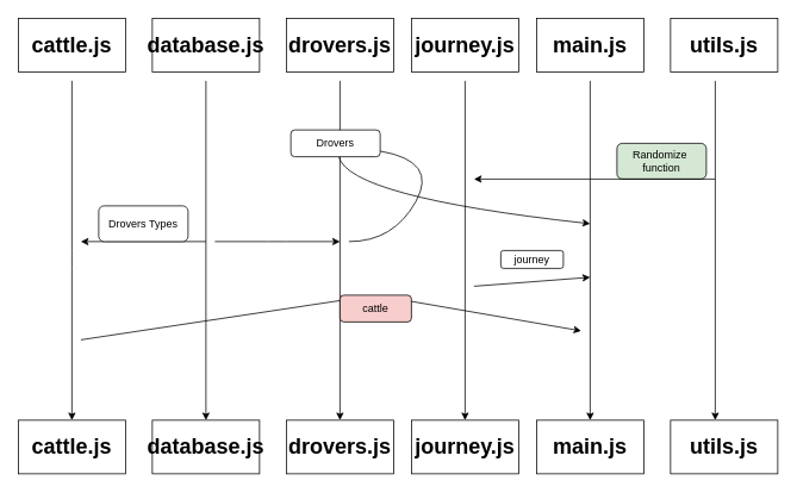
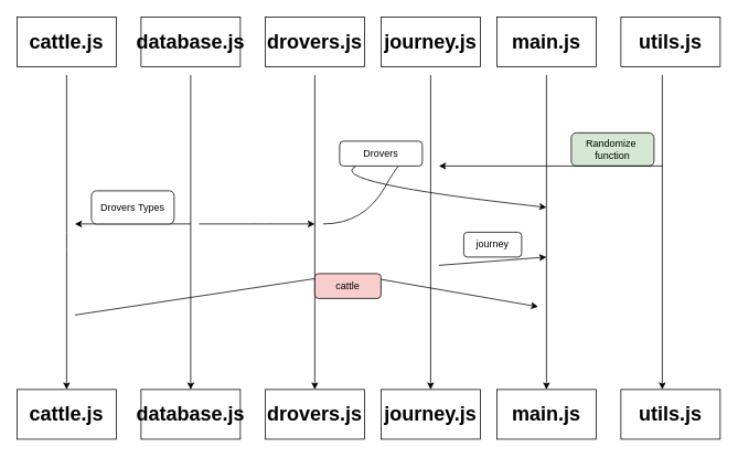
  <mxCell id="0" />
  <mxCell id="1" parent="0" />
  <mxCell id="2" value="&lt;h1&gt;cattle.js&lt;/h1&gt;" style="rounded=0;whiteSpace=wrap;html=1;" vertex="1" parent="1"><mxGeometry x="20" y="20" width="120" height="60" as="geometry" /></mxCell>
  <mxCell id="3" value="&lt;h1&gt;database.js&lt;/h1&gt;" style="rounded=0;whiteSpace=wrap;html=1;" vertex="1" parent="1"><mxGeometry x="170" y="20" width="120" height="60" as="geometry" /></mxCell>
  <mxCell id="4" value="&lt;h1&gt;drovers.js&lt;/h1&gt;" style="rounded=0;whiteSpace=wrap;html=1;" vertex="1" parent="1"><mxGeometry x="320" y="20" width="120" height="60" as="geometry" /></mxCell>
  <mxCell id="5" value="&lt;h1&gt;journey.js&lt;/h1&gt;" style="rounded=0;whiteSpace=wrap;html=1;" vertex="1" parent="1"><mxGeometry x="460" y="20" width="120" height="60" as="geometry" /></mxCell>
  <mxCell id="6" value="&lt;h1&gt;main.js&lt;/h1&gt;" style="rounded=0;whiteSpace=wrap;html=1;" vertex="1" parent="1"><mxGeometry x="600" y="20" width="120" height="60" as="geometry" /></mxCell>
  <mxCell id="7" value="&lt;h1&gt;utils.js&lt;/h1&gt;" style="rounded=0;whiteSpace=wrap;html=1;" vertex="1" parent="1"><mxGeometry x="750" y="20" width="120" height="60" as="geometry" /></mxCell>
  <mxCell id="8" value="&lt;h1&gt;cattle.js&lt;/h1&gt;" style="rounded=0;whiteSpace=wrap;html=1;" vertex="1" parent="1"><mxGeometry x="20" y="470" width="120" height="60" as="geometry" /></mxCell>
  <mxCell id="9" value="&lt;h1&gt;database.js&lt;/h1&gt;" style="rounded=0;whiteSpace=wrap;html=1;" vertex="1" parent="1"><mxGeometry x="170" y="470" width="120" height="60" as="geometry" /></mxCell>
  <mxCell id="10" value="&lt;h1&gt;drovers.js&lt;/h1&gt;" style="rounded=0;whiteSpace=wrap;html=1;" vertex="1" parent="1"><mxGeometry x="320" y="470" width="120" height="60" as="geometry" /></mxCell>
  <mxCell id="11" value="&lt;h1&gt;journey.js&lt;/h1&gt;" style="rounded=0;whiteSpace=wrap;html=1;" vertex="1" parent="1"><mxGeometry x="460" y="470" width="120" height="60" as="geometry" /></mxCell>
  <mxCell id="12" value="&lt;h1&gt;main.js&lt;/h1&gt;" style="rounded=0;whiteSpace=wrap;html=1;" vertex="1" parent="1"><mxGeometry x="600" y="470" width="120" height="60" as="geometry" /></mxCell>
  <mxCell id="13" value="&lt;h1&gt;utils.js&lt;/h1&gt;" style="rounded=0;whiteSpace=wrap;html=1;" vertex="1" parent="1"><mxGeometry x="750" y="470" width="120" height="60" as="geometry" /></mxCell>
  <mxCell id="14" value="" style="endArrow=classic;html=1;exitX=0.5;exitY=1;exitDx=0;exitDy=0;" edge="1" parent="1"><mxGeometry width="50" height="50" relative="1" as="geometry"><mxPoint x="80" y="90" as="sourcePoint" /><mxPoint x="80" y="470" as="targetPoint" /><Array as="points"><mxPoint x="80" y="290" /></Array></mxGeometry></mxCell>
  <mxCell id="15" value="" style="endArrow=classic;html=1;exitX=0.5;exitY=1;exitDx=0;exitDy=0;" edge="1" parent="1"><mxGeometry width="50" height="50" relative="1" as="geometry"><mxPoint x="230" y="90" as="sourcePoint" /><mxPoint x="230" y="470" as="targetPoint" /><Array as="points" /></mxGeometry></mxCell>
  <mxCell id="16" value="" style="endArrow=classic;html=1;exitX=0.5;exitY=1;exitDx=0;exitDy=0;" edge="1" parent="1"><mxGeometry width="50" height="50" relative="1" as="geometry"><mxPoint x="380" y="90" as="sourcePoint" /><mxPoint x="380" y="470" as="targetPoint" /><Array as="points" /></mxGeometry></mxCell>
  <mxCell id="17" value="" style="endArrow=classic;html=1;exitX=0.5;exitY=1;exitDx=0;exitDy=0;" edge="1" parent="1"><mxGeometry width="50" height="50" relative="1" as="geometry"><mxPoint x="520" y="90" as="sourcePoint" /><mxPoint x="520" y="470" as="targetPoint" /><Array as="points" /></mxGeometry></mxCell>
  <mxCell id="18" value="" style="endArrow=classic;html=1;exitX=0.5;exitY=1;exitDx=0;exitDy=0;" edge="1" parent="1"><mxGeometry width="50" height="50" relative="1" as="geometry"><mxPoint x="660" y="90" as="sourcePoint" /><mxPoint x="660" y="470" as="targetPoint" /><Array as="points" /></mxGeometry></mxCell>
  <mxCell id="19" value="" style="endArrow=classic;html=1;exitX=0.5;exitY=1;exitDx=0;exitDy=0;" edge="1" parent="1"><mxGeometry width="50" height="50" relative="1" as="geometry"><mxPoint x="800" y="90" as="sourcePoint" /><mxPoint x="800" y="470" as="targetPoint" /><Array as="points" /></mxGeometry></mxCell>
  <mxCell id="20" value="" style="endArrow=classic;html=1;" edge="1" parent="1"><mxGeometry width="50" height="50" relative="1" as="geometry"><mxPoint x="230" y="270" as="sourcePoint" /><mxPoint x="90" y="270" as="targetPoint" /></mxGeometry></mxCell>
  <mxCell id="21" value="" style="endArrow=classic;html=1;" edge="1" parent="1"><mxGeometry width="50" height="50" relative="1" as="geometry"><mxPoint x="240" y="270" as="sourcePoint" /><mxPoint x="380" y="270" as="targetPoint" /><Array as="points"><mxPoint x="310" y="270" /></Array></mxGeometry></mxCell>
  <mxCell id="22" value="" style="curved=1;endArrow=classic;html=1;startArrow=none;" edge="1" parent="1" source="24"><mxGeometry width="50" height="50" relative="1" as="geometry"><mxPoint x="390" y="270" as="sourcePoint" /><mxPoint x="660" y="250" as="targetPoint" /><Array as="points"><mxPoint x="390" y="220" /></Array></mxGeometry></mxCell>
  <mxCell id="23" value="" style="curved=1;endArrow=none;html=1;" edge="1" parent="1" target="24"><mxGeometry width="50" height="50" relative="1" as="geometry"><mxPoint x="390" y="270" as="sourcePoint" /><mxPoint x="660" y="250" as="targetPoint" /><Array as="points"><mxPoint x="440" y="270" /><mxPoint x="490" y="180" /></Array></mxGeometry></mxCell>
- <mxCell id="24" value="Drovers" style="rounded=1;whiteSpace=wrap;html=1;" vertex="1" parent="1"><mxGeometry x="325" y="145" width="100" height="30" as="geometry" /></mxCell>
+ <mxCell id="24" value="Drovers" style="rounded=1;whiteSpace=wrap;html=1;" vertex="1" parent="1"><mxGeometry x="410" y="170" width="100" height="30" as="geometry" /></mxCell>
  <mxCell id="25" value="Drovers Types" style="rounded=1;whiteSpace=wrap;html=1;" vertex="1" parent="1"><mxGeometry x="110" y="230" width="100" height="40" as="geometry" /></mxCell>
  <mxCell id="26" value="" style="endArrow=classic;html=1;" edge="1" parent="1"><mxGeometry width="50" height="50" relative="1" as="geometry"><mxPoint x="90" y="380" as="sourcePoint" /><mxPoint x="650" y="370" as="targetPoint" /><Array as="points"><mxPoint x="420" y="330" /></Array></mxGeometry></mxCell>
  <mxCell id="27" value="cattle" style="rounded=1;whiteSpace=wrap;html=1;fillColor=#f8cecc;" vertex="1" parent="1"><mxGeometry x="380" y="330" width="80" height="30" as="geometry" /></mxCell>
  <mxCell id="28" value="" style="endArrow=classic;html=1;" edge="1" parent="1"><mxGeometry width="50" height="50" relative="1" as="geometry"><mxPoint x="530" y="320" as="sourcePoint" /><mxPoint x="660" y="310" as="targetPoint" /></mxGeometry></mxCell>
- <mxCell id="29" value="journey" style="rounded=1;whiteSpace=wrap;html=1;" vertex="1" parent="1"><mxGeometry x="560" y="280" width="70" height="20" as="geometry" /></mxCell>
+ <mxCell id="29" value="journey" style="rounded=1;whiteSpace=wrap;html=1;" vertex="1" parent="1"><mxGeometry x="560" y="280" width="70" height="30" as="geometry" /></mxCell>
  <mxCell id="30" value="Randomize&amp;nbsp;&lt;br&gt;function" style="rounded=1;whiteSpace=wrap;html=1;fillColor=#d5e8d4;" vertex="1" parent="1"><mxGeometry x="690" y="160" width="100" height="40" as="geometry" /></mxCell>
  <mxCell id="31" value="" style="endArrow=classic;html=1;" edge="1" parent="1"><mxGeometry width="50" height="50" relative="1" as="geometry"><mxPoint x="800" y="200" as="sourcePoint" /><mxPoint x="530" y="200" as="targetPoint" /></mxGeometry></mxCell>
